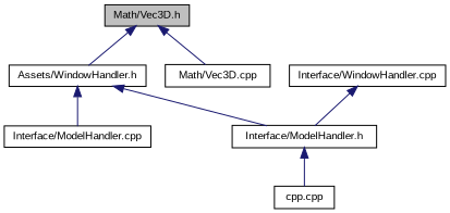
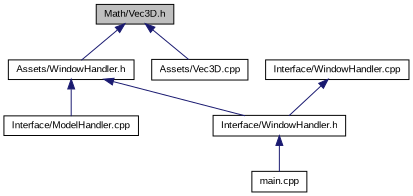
  digraph {
    fontname="Liberation Sans"
    node [color=black fillcolor=white fontname="Liberation Sans" fontsize=10 shape=record style=filled]
    edge [color=midnightblue dir=back fontname="Liberation Sans" fontsize=10 labelfontname=Helvetica labelfontsize=10 style=solid]
    n1 [fillcolor=grey75 fontcolor=black height=0.2 label="Math/Vec3D.h" width=0.4]
    n2 [height=0.2 label="Assets/WindowHandler.h" width=0.4]
-   n3 [height=0.2 label="Math/Vec3D.cpp" width=0.4]
+   n3 [height=0.2 label="Assets/Vec3D.cpp" width=0.4]
    n4 [height=0.2 label="Interface/ModelHandler.cpp" width=0.4]
-   n5 [height=0.2 label="Interface/ModelHandler.h" width=0.4]
-   n6 [height=0.2 label="cpp.cpp" width=0.4]
+   n5 [height=0.2 label="Interface/WindowHandler.h" width=0.4]
+   n6 [height=0.2 label="main.cpp" width=0.4]
    n7 [height=0.2 label="Interface/WindowHandler.cpp" width=0.4]
    n1 -> n2
    n1 -> n3
    n2 -> n4
    n2 -> n5
    n5 -> n6
    n7 -> n5
  }
